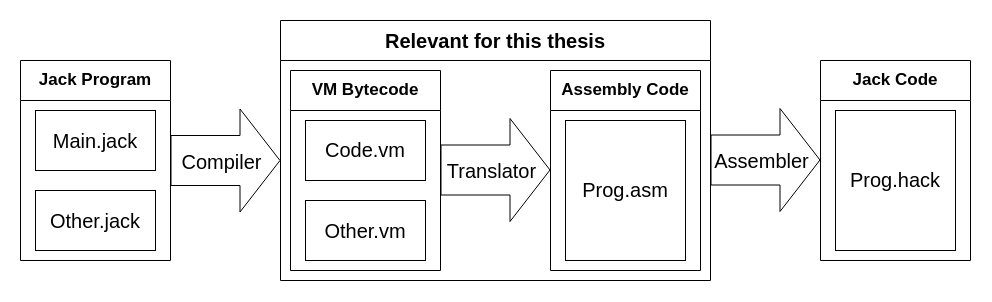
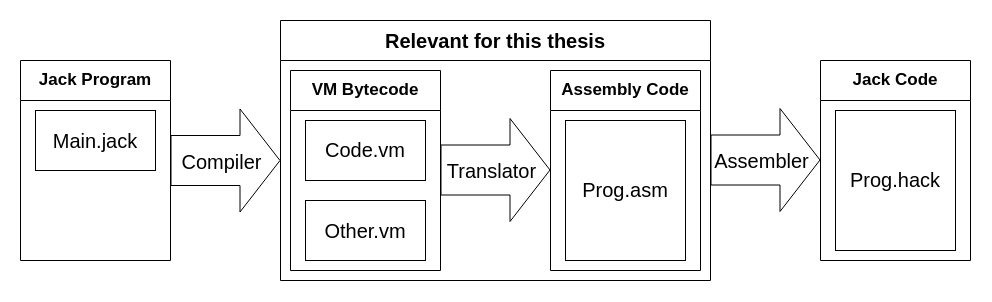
  <mxCell id="0" />
  <mxCell id="1" parent="0" />
  <mxCell id="2" value="Jack Program" style="swimlane;whiteSpace=wrap;html=1;fontSize=17;startSize=40;" vertex="1" parent="1"><mxGeometry x="20" y="60" width="150" height="200" as="geometry" /></mxCell>
  <mxCell id="3" value="&lt;div style=&quot;font-size: 20px;&quot;&gt;&lt;font style=&quot;font-size: 20px;&quot;&gt;Main.jack&lt;/font&gt;&lt;/div&gt;" style="rounded=0;whiteSpace=wrap;html=1;fontSize=17;" vertex="1" parent="2"><mxGeometry x="15" y="50" width="120" height="60" as="geometry" /></mxCell>
- <mxCell id="4" value="&lt;div style=&quot;font-size: 20px;&quot;&gt;&lt;font style=&quot;font-size: 20px;&quot;&gt;Other.jack&lt;/font&gt;&lt;/div&gt;" style="rounded=0;whiteSpace=wrap;html=1;fontSize=17;" vertex="1" parent="2"><mxGeometry x="15" y="130" width="120" height="60" as="geometry" /></mxCell>
  <mxCell id="5" value="" style="shape=flexArrow;endArrow=classic;html=1;rounded=0;fontSize=20;exitX=1;exitY=0.5;exitDx=0;exitDy=0;endWidth=52;endSize=13;width=50;entryX=0;entryY=0.5;entryDx=0;entryDy=0;" edge="1" parent="1" source="2"><mxGeometry width="50" height="50" relative="1" as="geometry"><mxPoint x="330" y="550" as="sourcePoint" /><mxPoint x="280" y="160" as="targetPoint" /></mxGeometry></mxCell>
  <mxCell id="6" value="&lt;div&gt;Compiler&lt;/div&gt;" style="edgeLabel;html=1;align=center;verticalAlign=middle;resizable=0;points=[];fontSize=20;" vertex="1" connectable="0" parent="5"><mxGeometry x="-0.165" y="-2" relative="1" as="geometry"><mxPoint x="4" y="-2" as="offset" /></mxGeometry></mxCell>
  <mxCell id="7" value="" style="shape=flexArrow;endArrow=classic;html=1;rounded=0;fontSize=20;exitX=1;exitY=0.5;exitDx=0;exitDy=0;endWidth=52;endSize=13;width=50;" edge="1" parent="1"><mxGeometry width="50" height="50" relative="1" as="geometry"><mxPoint x="710" y="159.5" as="sourcePoint" /><mxPoint x="820" y="159.5" as="targetPoint" /></mxGeometry></mxCell>
  <mxCell id="8" value="Assembler" style="edgeLabel;html=1;align=center;verticalAlign=middle;resizable=0;points=[];fontSize=20;" vertex="1" connectable="0" parent="7"><mxGeometry x="-0.165" y="-2" relative="1" as="geometry"><mxPoint x="4" y="-2" as="offset" /></mxGeometry></mxCell>
  <mxCell id="9" value="Jack Code" style="swimlane;whiteSpace=wrap;html=1;fontSize=17;startSize=40;" vertex="1" parent="1"><mxGeometry x="820" y="60" width="150" height="200" as="geometry" /></mxCell>
  <mxCell id="10" value="&lt;font style=&quot;font-size: 20px;&quot;&gt;Prog.hack&lt;/font&gt;" style="rounded=0;whiteSpace=wrap;html=1;fontSize=17;" vertex="1" parent="9"><mxGeometry x="15" y="50" width="120" height="140" as="geometry" /></mxCell>
  <mxCell id="11" value="Relevant for this thesis" style="swimlane;whiteSpace=wrap;html=1;fontSize=20;startSize=40;" vertex="1" parent="1"><mxGeometry x="280" y="20" width="430" height="260" as="geometry" /></mxCell>
  <mxCell id="12" value="VM Bytecode" style="swimlane;whiteSpace=wrap;html=1;fontSize=17;startSize=40;" vertex="1" parent="11"><mxGeometry x="10" y="50" width="150" height="200" as="geometry" /></mxCell>
  <mxCell id="13" value="&lt;font style=&quot;font-size: 20px;&quot;&gt;Code.vm&lt;/font&gt;" style="rounded=0;whiteSpace=wrap;html=1;fontSize=17;" vertex="1" parent="12"><mxGeometry x="15" y="50" width="120" height="60" as="geometry" /></mxCell>
  <mxCell id="14" value="&lt;div style=&quot;font-size: 20px;&quot;&gt;&lt;font style=&quot;font-size: 20px;&quot;&gt;Other.vm&lt;/font&gt;&lt;/div&gt;" style="rounded=0;whiteSpace=wrap;html=1;fontSize=17;" vertex="1" parent="12"><mxGeometry x="15" y="130" width="120" height="60" as="geometry" /></mxCell>
  <mxCell id="15" value="" style="shape=flexArrow;endArrow=classic;html=1;rounded=0;fontSize=20;exitX=1;exitY=0.5;exitDx=0;exitDy=0;endWidth=52;endSize=13;width=50;" edge="1" parent="11"><mxGeometry width="50" height="50" relative="1" as="geometry"><mxPoint x="160" y="149.5" as="sourcePoint" /><mxPoint x="270" y="149.5" as="targetPoint" /></mxGeometry></mxCell>
  <mxCell id="16" value="Translator" style="edgeLabel;html=1;align=center;verticalAlign=middle;resizable=0;points=[];fontSize=20;" vertex="1" connectable="0" parent="15"><mxGeometry x="-0.165" y="-2" relative="1" as="geometry"><mxPoint x="4" y="-2" as="offset" /></mxGeometry></mxCell>
  <mxCell id="17" value="Assembly Code" style="swimlane;whiteSpace=wrap;html=1;fontSize=17;startSize=40;" vertex="1" parent="11"><mxGeometry x="270" y="50" width="150" height="200" as="geometry" /></mxCell>
  <mxCell id="18" value="&lt;font style=&quot;font-size: 20px;&quot;&gt;Prog.asm&lt;/font&gt;" style="rounded=0;whiteSpace=wrap;html=1;fontSize=17;" vertex="1" parent="17"><mxGeometry x="15" y="50" width="120" height="140" as="geometry" /></mxCell>
